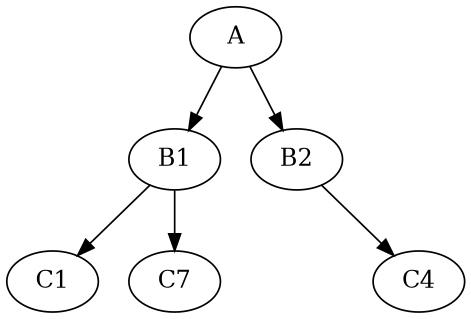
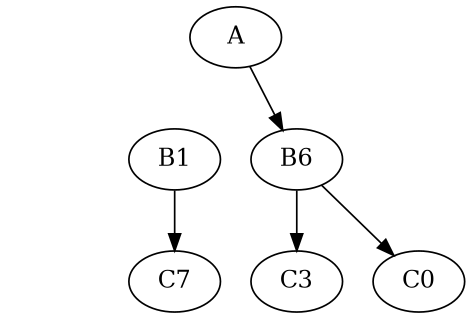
  digraph {
    fontname=Verdana
    A
    B1
-   B2
-   C1
+   B2 [label=B6]
    n5 [label=C7]
-   C4
-   A -> B1
+   C3
+   C4 [label=C0]
    A -> B2
-   B1 -> C1
    B1 -> n5
+   B2 -> C3
    B2 -> C4
  }
